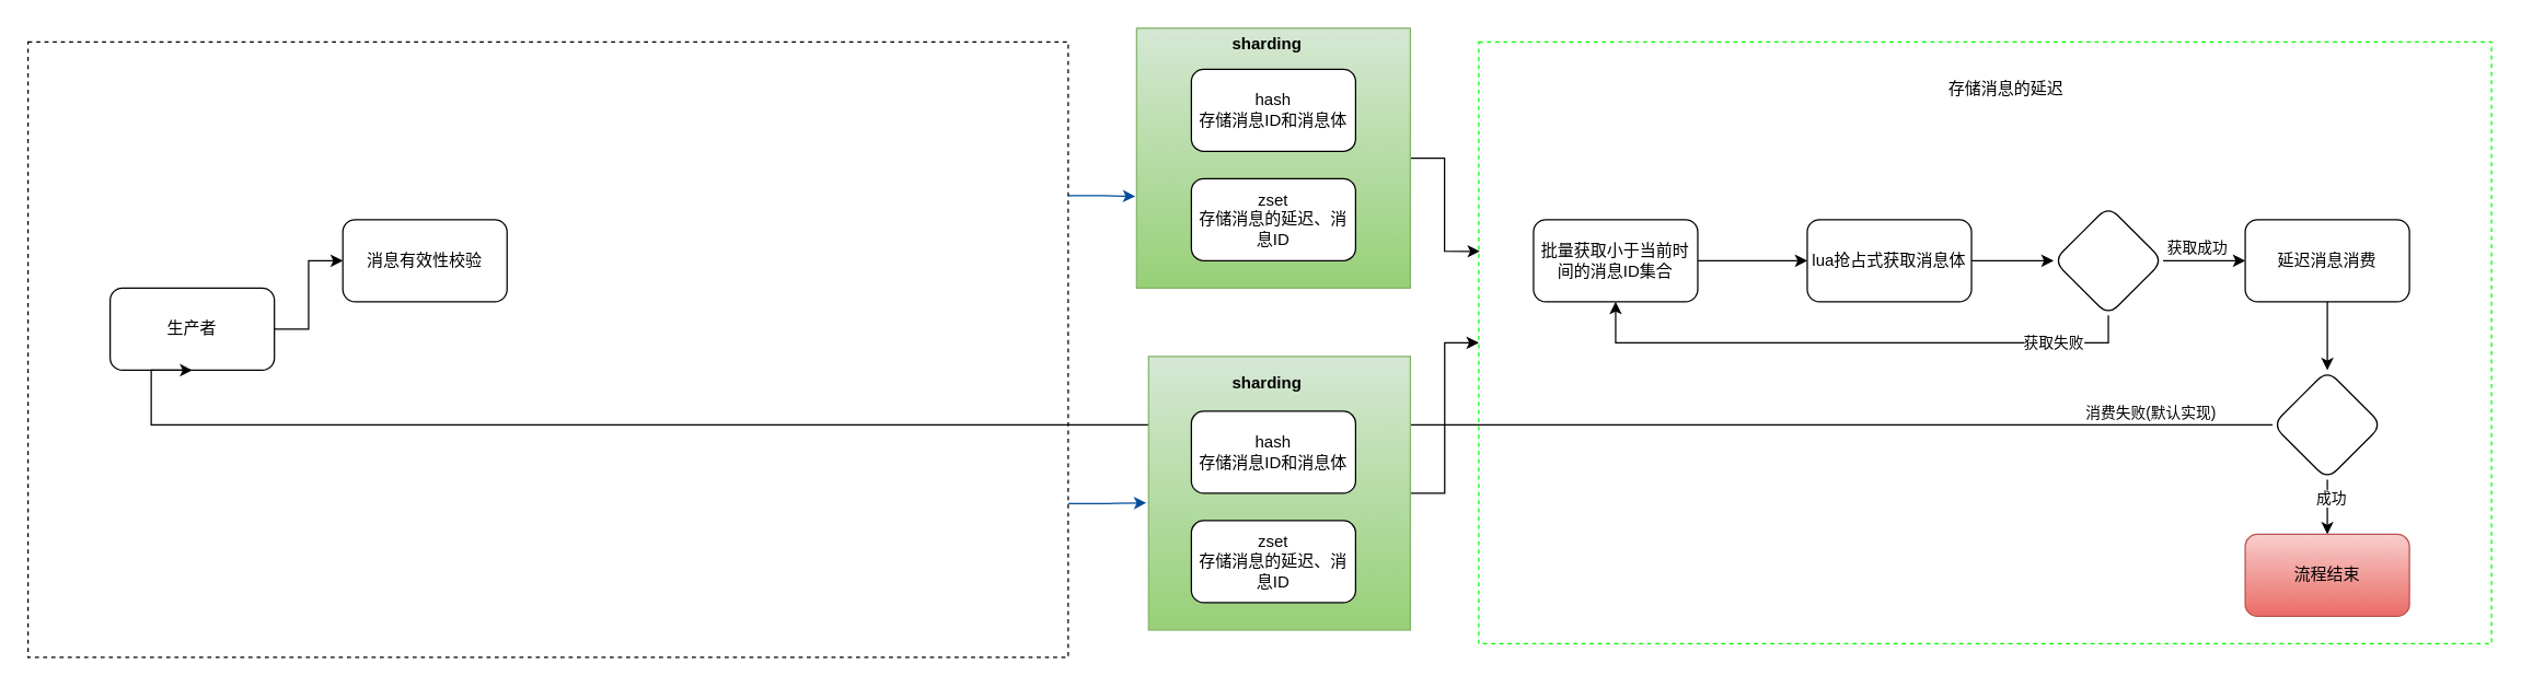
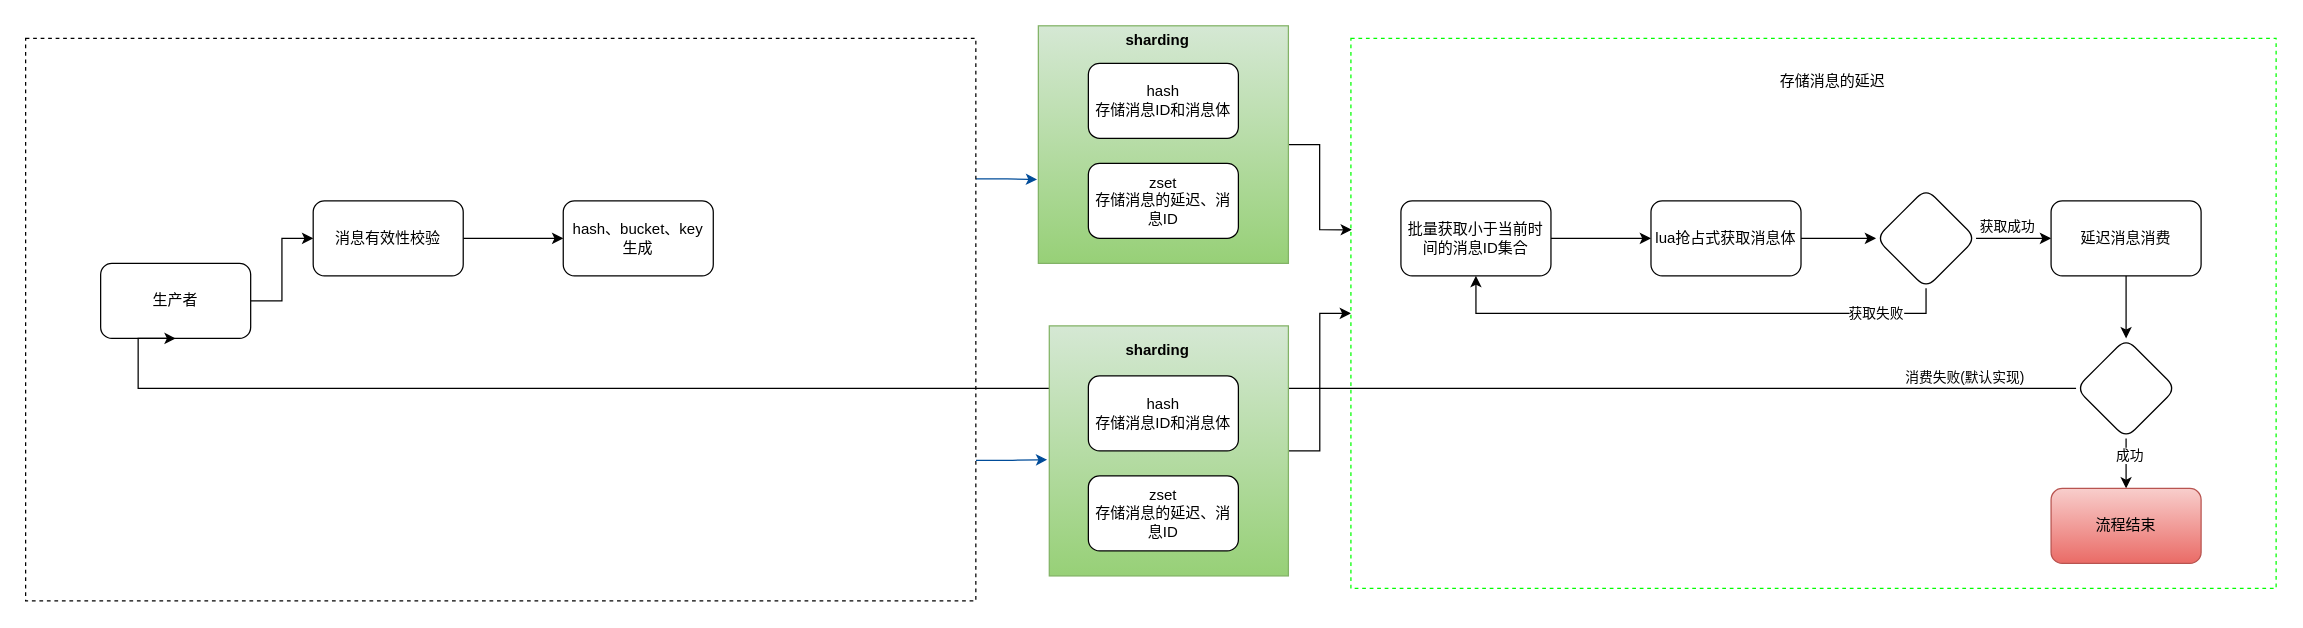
  <mxCell id="0" />
  <mxCell id="1" parent="0" />
  <mxCell id="2" style="edgeStyle=orthogonalEdgeStyle;rounded=0;orthogonalLoop=1;jettySize=auto;html=1;exitX=1;exitY=0.25;exitDx=0;exitDy=0;entryX=-0.005;entryY=0.647;entryDx=0;entryDy=0;entryPerimeter=0;strokeColor=#004C99;" edge="1" parent="1" source="4" target="7"><mxGeometry relative="1" as="geometry" /></mxCell>
  <mxCell id="3" style="edgeStyle=orthogonalEdgeStyle;rounded=0;orthogonalLoop=1;jettySize=auto;html=1;exitX=1;exitY=0.75;exitDx=0;exitDy=0;entryX=-0.009;entryY=0.535;entryDx=0;entryDy=0;entryPerimeter=0;strokeColor=#004C99;" edge="1" parent="1" source="4" target="34"><mxGeometry relative="1" as="geometry" /></mxCell>
  <mxCell id="4" value="" style="whiteSpace=wrap;html=1;dashed=1;" vertex="1" parent="1"><mxGeometry x="20" y="30" width="760" height="450" as="geometry" /></mxCell>
  <mxCell id="5" value="" style="whiteSpace=wrap;html=1;dashed=1;strokeColor=#00FF00;" vertex="1" parent="1"><mxGeometry x="1080" y="30" width="740" height="440" as="geometry" /></mxCell>
  <mxCell id="6" style="edgeStyle=orthogonalEdgeStyle;rounded=0;orthogonalLoop=1;jettySize=auto;html=1;exitX=1;exitY=0.5;exitDx=0;exitDy=0;entryX=0.001;entryY=0.348;entryDx=0;entryDy=0;entryPerimeter=0;" edge="1" parent="1" source="7" target="5"><mxGeometry relative="1" as="geometry" /></mxCell>
  <mxCell id="7" value="" style="whiteSpace=wrap;html=1;fillColor=#d5e8d4;gradientColor=#97d077;strokeColor=#82b366;" vertex="1" parent="1"><mxGeometry x="830" y="20" width="200" height="190" as="geometry" /></mxCell>
  <mxCell id="8" value="" style="edgeStyle=orthogonalEdgeStyle;rounded=0;orthogonalLoop=1;jettySize=auto;html=1;" edge="1" parent="1" source="9" target="11"><mxGeometry relative="1" as="geometry" /></mxCell>
  <mxCell id="9" value="生产者" style="rounded=1;whiteSpace=wrap;html=1;" vertex="1" parent="1"><mxGeometry x="80" y="210" width="120" height="60" as="geometry" /></mxCell>
+ <mxCell id="10" value="" style="edgeStyle=orthogonalEdgeStyle;rounded=0;orthogonalLoop=1;jettySize=auto;html=1;" edge="1" parent="1" source="11" target="12"><mxGeometry relative="1" as="geometry" /></mxCell>
  <mxCell id="11" value="消息有效性校验&lt;br&gt;" style="whiteSpace=wrap;html=1;rounded=1;" vertex="1" parent="1"><mxGeometry x="250" y="160" width="120" height="60" as="geometry" /></mxCell>
+ <mxCell id="12" value="&lt;span&gt;hash、bucket、key&lt;br&gt;生成&lt;br&gt;&lt;/span&gt;" style="whiteSpace=wrap;html=1;rounded=1;" vertex="1" parent="1"><mxGeometry x="450" y="160" width="120" height="60" as="geometry" /></mxCell>
  <mxCell id="13" value="hash&lt;br&gt;存储消息ID和消息体" style="whiteSpace=wrap;html=1;rounded=1;" vertex="1" parent="1"><mxGeometry x="870" y="50" width="120" height="60" as="geometry" /></mxCell>
  <mxCell id="14" value="zset&lt;br&gt;存储消息的延迟、消息ID" style="whiteSpace=wrap;html=1;rounded=1;" vertex="1" parent="1"><mxGeometry x="870" y="130" width="120" height="60" as="geometry" /></mxCell>
  <mxCell id="15" value="" style="edgeStyle=orthogonalEdgeStyle;rounded=0;orthogonalLoop=1;jettySize=auto;html=1;" edge="1" parent="1" source="16" target="18"><mxGeometry relative="1" as="geometry" /></mxCell>
  <mxCell id="16" value="&lt;span&gt;批量获取小于当前时间的消息ID集合&lt;br&gt;&lt;/span&gt;" style="whiteSpace=wrap;html=1;rounded=1;" vertex="1" parent="1"><mxGeometry x="1120" y="160" width="120" height="60" as="geometry" /></mxCell>
  <mxCell id="17" value="" style="edgeStyle=orthogonalEdgeStyle;rounded=0;orthogonalLoop=1;jettySize=auto;html=1;" edge="1" parent="1" source="18" target="23"><mxGeometry relative="1" as="geometry" /></mxCell>
  <mxCell id="18" value="lua抢占式获取消息体" style="whiteSpace=wrap;html=1;rounded=1;" vertex="1" parent="1"><mxGeometry x="1320" y="160" width="120" height="60" as="geometry" /></mxCell>
  <mxCell id="19" value="" style="edgeStyle=orthogonalEdgeStyle;rounded=0;orthogonalLoop=1;jettySize=auto;html=1;" edge="1" parent="1" source="23" target="25"><mxGeometry relative="1" as="geometry" /></mxCell>
  <mxCell id="20" value="获取成功" style="edgeLabel;html=1;align=center;verticalAlign=middle;resizable=0;points=[];" vertex="1" connectable="0" parent="19"><mxGeometry x="-0.2" y="-1" relative="1" as="geometry"><mxPoint y="-11" as="offset" /></mxGeometry></mxCell>
  <mxCell id="21" style="edgeStyle=orthogonalEdgeStyle;rounded=0;orthogonalLoop=1;jettySize=auto;html=1;exitX=0.5;exitY=1;exitDx=0;exitDy=0;entryX=0.5;entryY=1;entryDx=0;entryDy=0;" edge="1" parent="1" source="23" target="16"><mxGeometry relative="1" as="geometry" /></mxCell>
  <mxCell id="22" value="获取失败" style="edgeLabel;html=1;align=center;verticalAlign=middle;resizable=0;points=[];" vertex="1" connectable="0" parent="21"><mxGeometry x="-0.702" y="-1" relative="1" as="geometry"><mxPoint as="offset" /></mxGeometry></mxCell>
  <mxCell id="23" value="" style="rhombus;whiteSpace=wrap;html=1;rounded=1;" vertex="1" parent="1"><mxGeometry x="1500" y="150" width="80" height="80" as="geometry" /></mxCell>
  <mxCell id="24" value="" style="edgeStyle=orthogonalEdgeStyle;rounded=0;orthogonalLoop=1;jettySize=auto;html=1;" edge="1" parent="1" source="25" target="30"><mxGeometry relative="1" as="geometry" /></mxCell>
  <mxCell id="25" value="延迟消息消费" style="whiteSpace=wrap;html=1;rounded=1;" vertex="1" parent="1"><mxGeometry x="1640" y="160" width="120" height="60" as="geometry" /></mxCell>
  <mxCell id="26" value="" style="edgeStyle=orthogonalEdgeStyle;rounded=0;orthogonalLoop=1;jettySize=auto;html=1;" edge="1" parent="1" source="30" target="31"><mxGeometry relative="1" as="geometry" /></mxCell>
  <mxCell id="27" value="成功" style="edgeLabel;html=1;align=center;verticalAlign=middle;resizable=0;points=[];" vertex="1" connectable="0" parent="26"><mxGeometry x="-0.35" y="2" relative="1" as="geometry"><mxPoint as="offset" /></mxGeometry></mxCell>
  <mxCell id="28" style="edgeStyle=orthogonalEdgeStyle;rounded=0;orthogonalLoop=1;jettySize=auto;html=1;exitX=0;exitY=0.5;exitDx=0;exitDy=0;entryX=0.5;entryY=1;entryDx=0;entryDy=0;" edge="1" parent="1" source="30" target="9"><mxGeometry relative="1" as="geometry"><mxPoint x="98" y="230" as="targetPoint" /><Array as="points"><mxPoint x="110" y="310" /></Array></mxGeometry></mxCell>
  <mxCell id="29" value="消费失败(默认实现)" style="edgeLabel;html=1;align=center;verticalAlign=middle;resizable=0;points=[];" vertex="1" connectable="0" parent="28"><mxGeometry x="-0.935" relative="1" as="geometry"><mxPoint x="-37" y="-10" as="offset" /></mxGeometry></mxCell>
  <mxCell id="30" value="" style="rhombus;whiteSpace=wrap;html=1;rounded=1;" vertex="1" parent="1"><mxGeometry x="1660" y="270" width="80" height="80" as="geometry" /></mxCell>
  <mxCell id="31" value="流程结束" style="whiteSpace=wrap;html=1;rounded=1;fillColor=#f8cecc;gradientColor=#ea6b66;strokeColor=#b85450;" vertex="1" parent="1"><mxGeometry x="1640" y="390" width="120" height="60" as="geometry" /></mxCell>
  <mxCell id="32" value="存储消息的延迟" style="text;html=1;align=center;verticalAlign=middle;resizable=0;points=[];autosize=1;strokeColor=none;fillColor=none;" vertex="1" parent="1"><mxGeometry x="1410" y="55" width="110" height="20" as="geometry" /></mxCell>
  <mxCell id="33" style="edgeStyle=orthogonalEdgeStyle;rounded=0;orthogonalLoop=1;jettySize=auto;html=1;exitX=1;exitY=0.5;exitDx=0;exitDy=0;entryX=0;entryY=0.5;entryDx=0;entryDy=0;" edge="1" parent="1" source="34" target="5"><mxGeometry relative="1" as="geometry" /></mxCell>
  <mxCell id="34" value="" style="whiteSpace=wrap;html=1;fillColor=#d5e8d4;gradientColor=#97d077;strokeColor=#82b366;" vertex="1" parent="1"><mxGeometry x="838.75" y="260" width="191.25" height="200" as="geometry" /></mxCell>
  <mxCell id="35" value="hash&lt;br&gt;存储消息ID和消息体" style="whiteSpace=wrap;html=1;rounded=1;" vertex="1" parent="1"><mxGeometry x="870" y="300" width="120" height="60" as="geometry" /></mxCell>
  <mxCell id="36" value="zset&lt;br&gt;存储消息的延迟、消息ID" style="whiteSpace=wrap;html=1;rounded=1;" vertex="1" parent="1"><mxGeometry x="870" y="380" width="120" height="60" as="geometry" /></mxCell>
  <mxCell id="37" value="sharding" style="text;html=1;align=center;verticalAlign=middle;resizable=0;points=[];autosize=1;strokeColor=none;fillColor=none;fontStyle=1" vertex="1" parent="1"><mxGeometry x="890" y="22" width="70" height="20" as="geometry" /></mxCell>
  <mxCell id="38" value="&lt;b&gt;sharding&lt;/b&gt;" style="text;html=1;align=center;verticalAlign=middle;resizable=0;points=[];autosize=1;strokeColor=none;fillColor=none;" vertex="1" parent="1"><mxGeometry x="890" y="270" width="70" height="20" as="geometry" /></mxCell>
